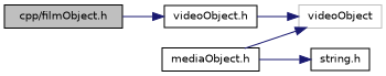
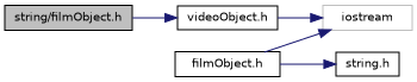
  digraph {
    rankdir=LR
    node [color=black fillcolor=white fontname=Helvetica fontsize=10 shape=record style=filled]
    edge [color=midnightblue fontname=Helvetica fontsize=10 labelfontname=Helvetica labelfontsize=10 style=solid]
-   n1 [fillcolor=grey75 fontcolor=black height=0.2 label="cpp/filmObject.h" width=0.4]
+   n1 [fillcolor=grey75 fontcolor=black height=0.2 label="string/filmObject.h" width=0.4]
    n2 [height=0.2 label="videoObject.h" width=0.4]
-   n3 [color=grey75 height=0.2 label=videoObject width=0.4]
-   n4 [height=0.2 label="mediaObject.h" width=0.4]
+   n3 [color=grey75 height=0.2 label=iostream width=0.4]
+   n4 [height=0.2 label="filmObject.h" width=0.4]
    n5 [height=0.2 label="string.h" width=0.4]
    n1 -> n2
    n2 -> n3
    n4 -> n3
    n4 -> n5
  }
